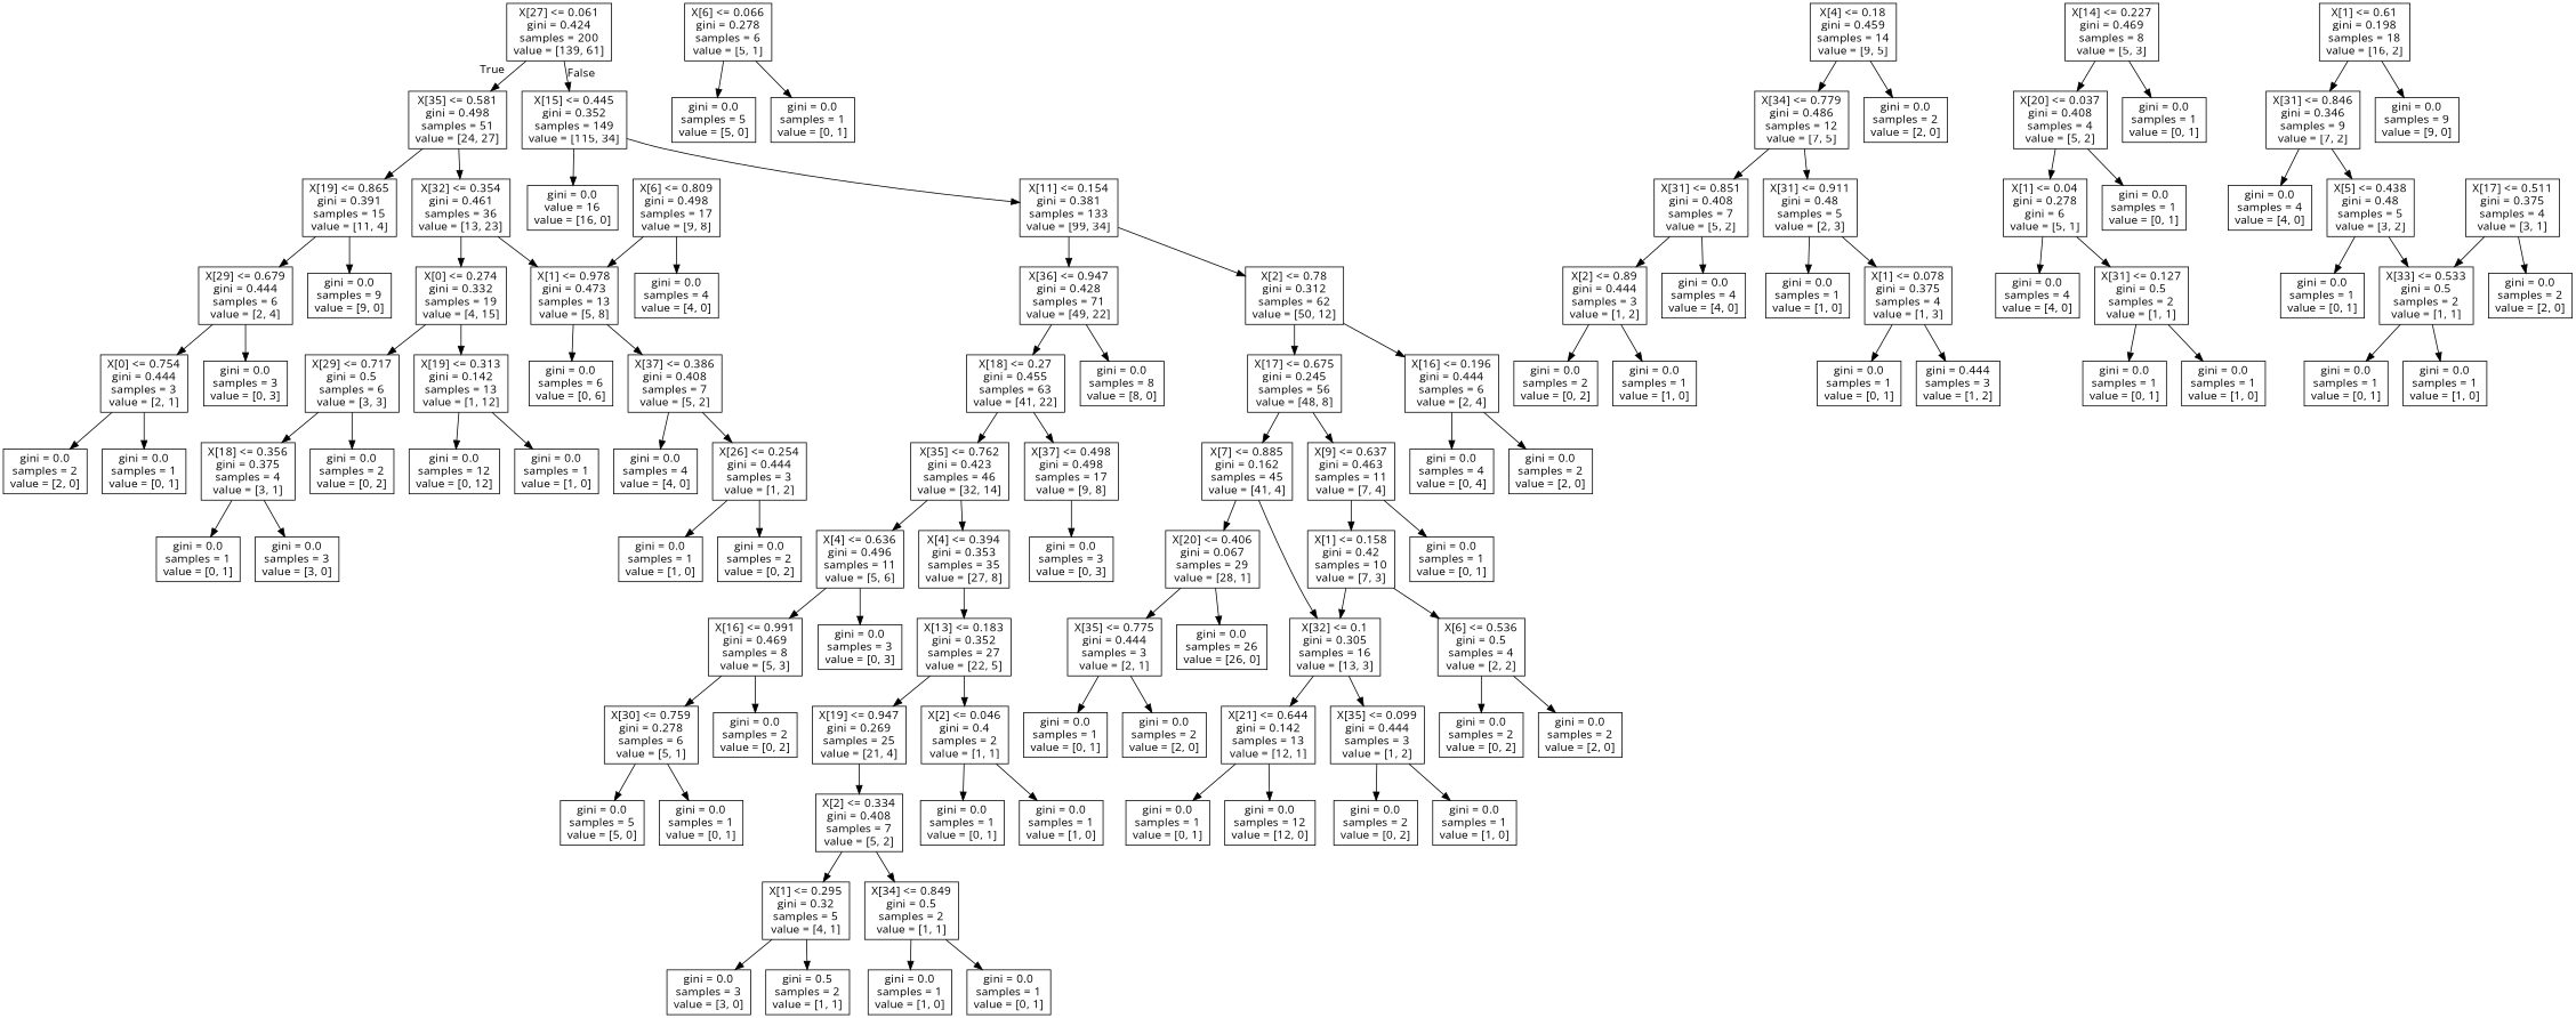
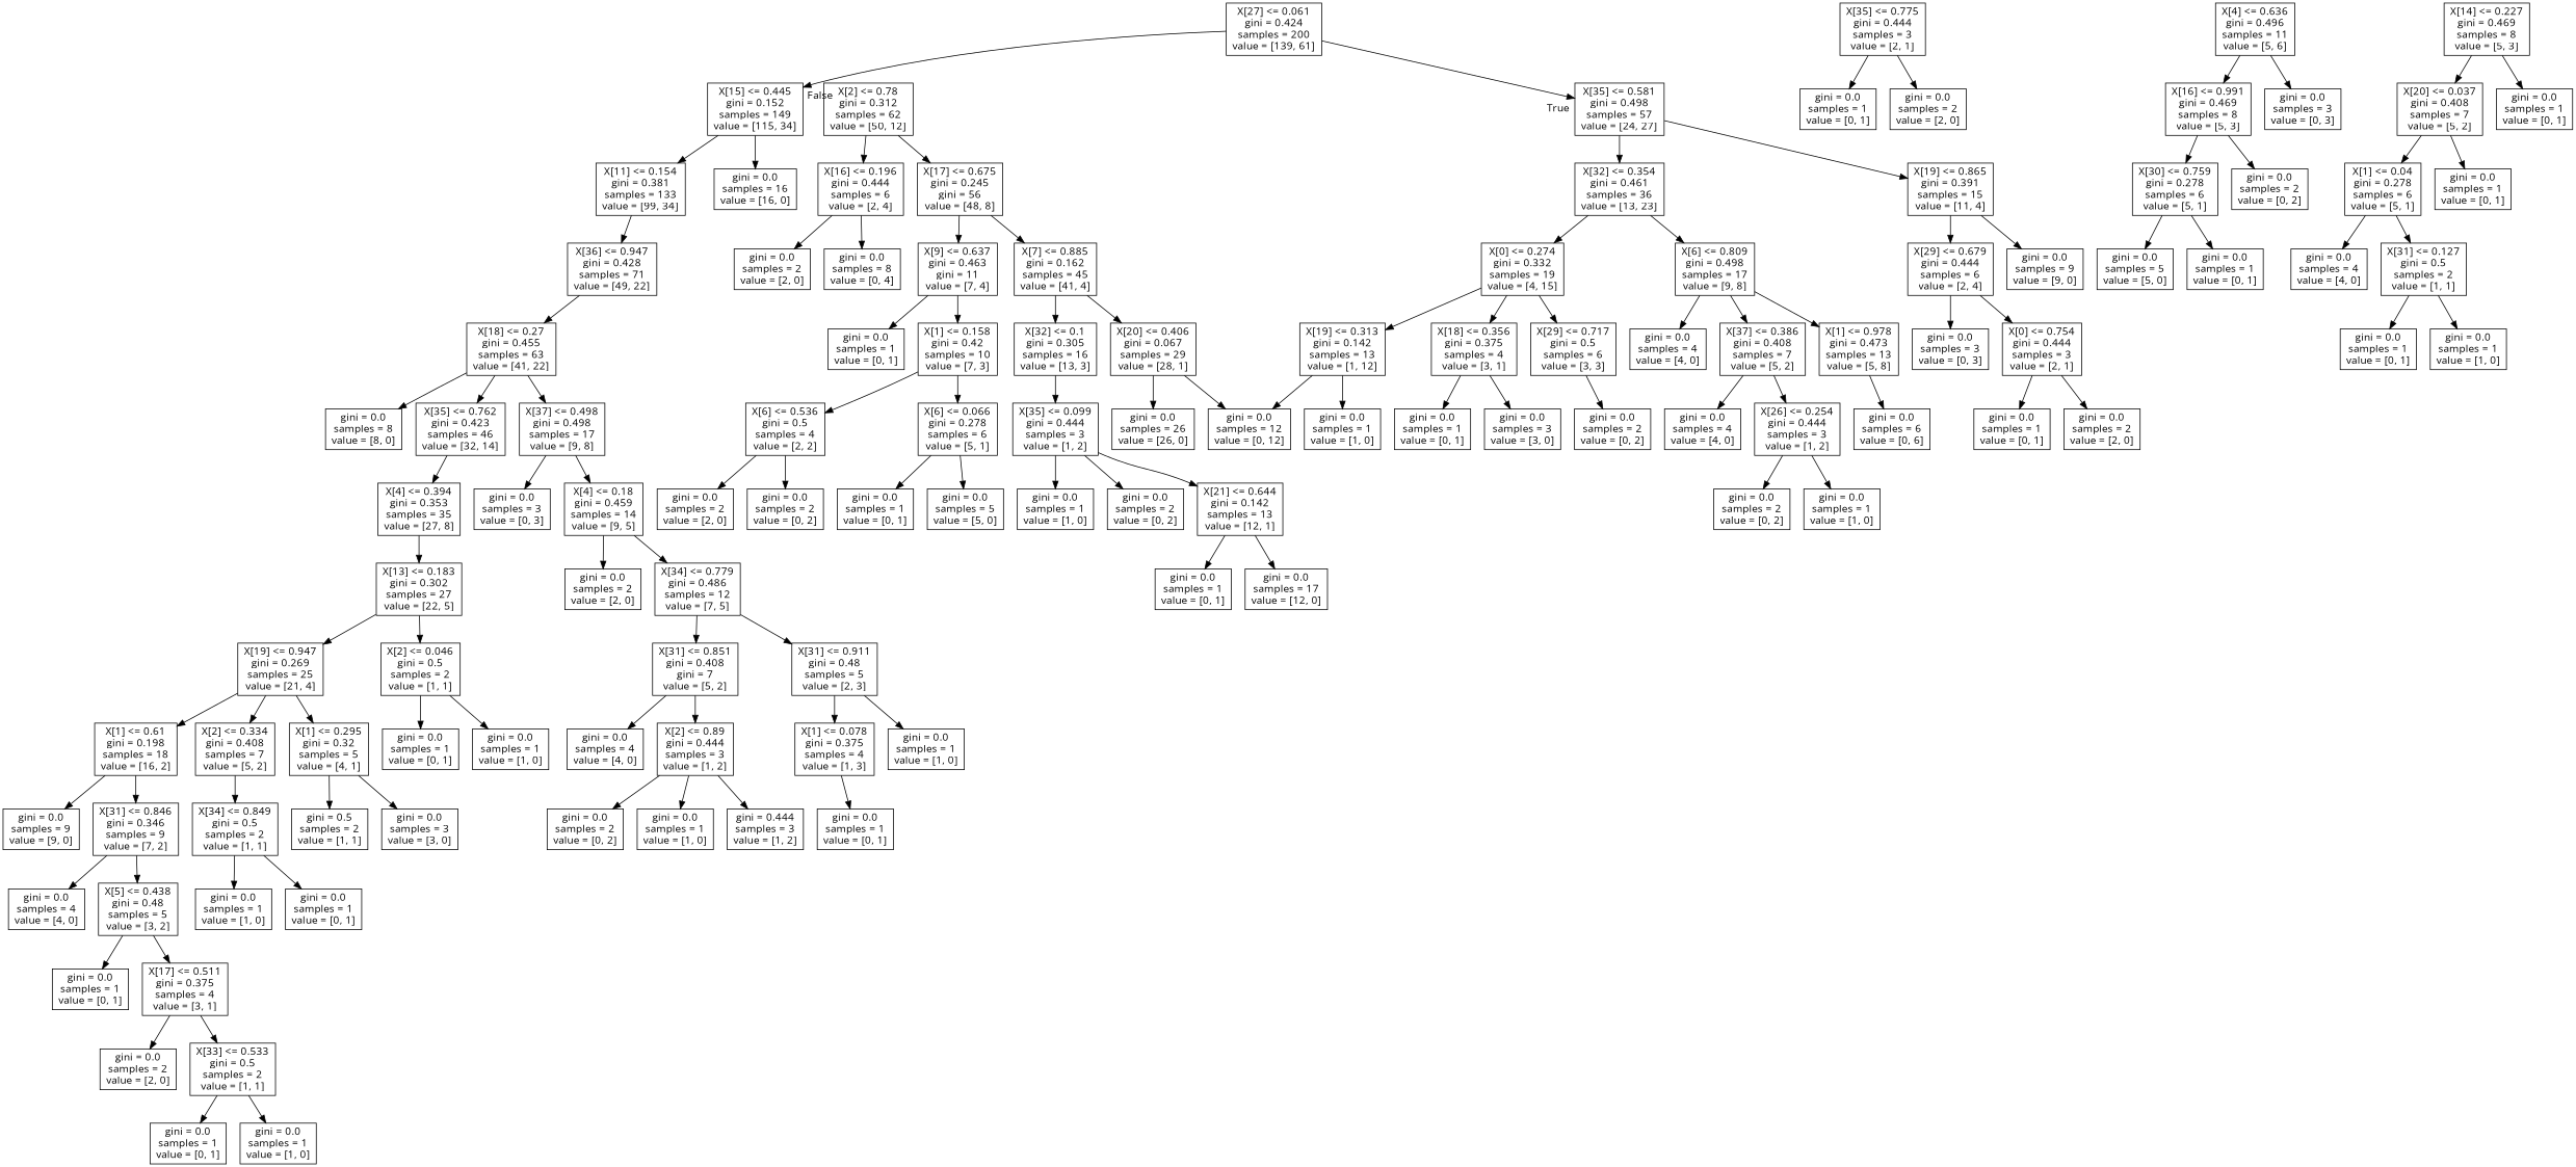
  digraph {
    fontname="Open Sans"
    node [fontname="Open Sans" shape=box]
    edge [fontname="Open Sans"]
    n1 [label="X[27] <= 0.061\ngini = 0.424\nsamples = 200\nvalue = [139, 61]"]
-   n2 [label="X[35] <= 0.581\ngini = 0.498\nsamples = 51\nvalue = [24, 27]"]
-   n3 [label="X[15] <= 0.445\ngini = 0.352\nsamples = 149\nvalue = [115, 34]"]
+   n2 [label="X[35] <= 0.581\ngini = 0.498\nsamples = 57\nvalue = [24, 27]"]
+   n3 [label="X[15] <= 0.445\ngini = 0.152\nsamples = 149\nvalue = [115, 34]"]
    n4 [label="X[32] <= 0.354\ngini = 0.461\nsamples = 36\nvalue = [13, 23]"]
    n5 [label="X[19] <= 0.865\ngini = 0.391\nsamples = 15\nvalue = [11, 4]"]
    n6 [label="X[11] <= 0.154\ngini = 0.381\nsamples = 133\nvalue = [99, 34]"]
-   n7 [label="gini = 0.0\nvalue = 16\nvalue = [16, 0]"]
+   n7 [label="gini = 0.0\nsamples = 16\nvalue = [16, 0]"]
    n8 [label="X[6] <= 0.809\ngini = 0.498\nsamples = 17\nvalue = [9, 8]"]
    n9 [label="X[0] <= 0.274\ngini = 0.332\nsamples = 19\nvalue = [4, 15]"]
    n10 [label="gini = 0.0\nsamples = 9\nvalue = [9, 0]"]
    n11 [label="X[29] <= 0.679\ngini = 0.444\nsamples = 6\nvalue = [2, 4]"]
    n12 [label="X[1] <= 0.978\ngini = 0.473\nsamples = 13\nvalue = [5, 8]"]
    n13 [label="gini = 0.0\nsamples = 4\nvalue = [4, 0]"]
    n14 [label="X[29] <= 0.717\ngini = 0.5\nsamples = 6\nvalue = [3, 3]"]
    n15 [label="X[19] <= 0.313\ngini = 0.142\nsamples = 13\nvalue = [1, 12]"]
    n16 [label="gini = 0.0\nsamples = 6\nvalue = [0, 6]"]
    n17 [label="X[37] <= 0.386\ngini = 0.408\nsamples = 7\nvalue = [5, 2]"]
    n18 [label="gini = 0.0\nsamples = 4\nvalue = [4, 0]"]
    n19 [label="X[26] <= 0.254\ngini = 0.444\nsamples = 3\nvalue = [1, 2]"]
    n20 [label="gini = 0.0\nsamples = 2\nvalue = [0, 2]"]
    n21 [label="gini = 0.0\nsamples = 1\nvalue = [1, 0]"]
    n22 [label="X[18] <= 0.356\ngini = 0.375\nsamples = 4\nvalue = [3, 1]"]
    n23 [label="gini = 0.0\nsamples = 2\nvalue = [0, 2]"]
    n24 [label="gini = 0.0\nsamples = 12\nvalue = [0, 12]"]
    n25 [label="gini = 0.0\nsamples = 1\nvalue = [1, 0]"]
    n26 [label="gini = 0.0\nsamples = 3\nvalue = [3, 0]"]
    n27 [label="gini = 0.0\nsamples = 1\nvalue = [0, 1]"]
    n28 [label="X[0] <= 0.754\ngini = 0.444\nsamples = 3\nvalue = [2, 1]"]
    n29 [label="gini = 0.0\nsamples = 3\nvalue = [0, 3]"]
    n30 [label="gini = 0.0\nsamples = 2\nvalue = [2, 0]"]
    n31 [label="gini = 0.0\nsamples = 1\nvalue = [0, 1]"]
    n32 [label="X[2] <= 0.78\ngini = 0.312\nsamples = 62\nvalue = [50, 12]"]
    n33 [label="X[36] <= 0.947\ngini = 0.428\nsamples = 71\nvalue = [49, 22]"]
-   n34 [label="X[17] <= 0.675\ngini = 0.245\nsamples = 56\nvalue = [48, 8]"]
+   n34 [label="X[17] <= 0.675\ngini = 0.245\ngini = 56\nvalue = [48, 8]"]
    n35 [label="X[16] <= 0.196\ngini = 0.444\nsamples = 6\nvalue = [2, 4]"]
    n36 [label="X[18] <= 0.27\ngini = 0.455\nsamples = 63\nvalue = [41, 22]"]
    n37 [label="gini = 0.0\nsamples = 8\nvalue = [8, 0]"]
    n38 [label="X[7] <= 0.885\ngini = 0.162\nsamples = 45\nvalue = [41, 4]"]
-   n39 [label="X[9] <= 0.637\ngini = 0.463\nsamples = 11\nvalue = [7, 4]"]
-   n40 [label="gini = 0.0\nsamples = 4\nvalue = [0, 4]"]
+   n39 [label="X[9] <= 0.637\ngini = 0.463\ngini = 11\nvalue = [7, 4]"]
+   n40 [label="gini = 0.0\nsamples = 8\nvalue = [0, 4]"]
    n41 [label="gini = 0.0\nsamples = 2\nvalue = [2, 0]"]
    n42 [label="X[20] <= 0.406\ngini = 0.067\nsamples = 29\nvalue = [28, 1]"]
    n43 [label="X[32] <= 0.1\ngini = 0.305\nsamples = 16\nvalue = [13, 3]"]
    n44 [label="gini = 0.0\nsamples = 1\nvalue = [0, 1]"]
    n45 [label="X[1] <= 0.158\ngini = 0.42\nsamples = 10\nvalue = [7, 3]"]
    n46 [label="gini = 0.0\nsamples = 26\nvalue = [26, 0]"]
    n47 [label="X[35] <= 0.775\ngini = 0.444\nsamples = 3\nvalue = [2, 1]"]
    n48 [label="X[21] <= 0.644\ngini = 0.142\nsamples = 13\nvalue = [12, 1]"]
    n49 [label="X[35] <= 0.099\ngini = 0.444\nsamples = 3\nvalue = [1, 2]"]
    n50 [label="gini = 0.0\nsamples = 1\nvalue = [0, 1]"]
    n51 [label="gini = 0.0\nsamples = 2\nvalue = [2, 0]"]
-   n52 [label="gini = 0.0\nsamples = 12\nvalue = [12, 0]"]
+   n52 [label="gini = 0.0\nsamples = 17\nvalue = [12, 0]"]
    n53 [label="gini = 0.0\nsamples = 1\nvalue = [0, 1]"]
    n54 [label="gini = 0.0\nsamples = 1\nvalue = [1, 0]"]
    n55 [label="gini = 0.0\nsamples = 2\nvalue = [0, 2]"]
    n56 [label="X[6] <= 0.066\ngini = 0.278\nsamples = 6\nvalue = [5, 1]"]
    n57 [label="X[6] <= 0.536\ngini = 0.5\nsamples = 4\nvalue = [2, 2]"]
    n58 [label="gini = 0.0\nsamples = 5\nvalue = [5, 0]"]
    n59 [label="gini = 0.0\nsamples = 1\nvalue = [0, 1]"]
    n60 [label="gini = 0.0\nsamples = 2\nvalue = [0, 2]"]
    n61 [label="gini = 0.0\nsamples = 2\nvalue = [2, 0]"]
    n62 [label="X[35] <= 0.762\ngini = 0.423\nsamples = 46\nvalue = [32, 14]"]
    n63 [label="X[37] <= 0.498\ngini = 0.498\nsamples = 17\nvalue = [9, 8]"]
    n64 [label="X[4] <= 0.394\ngini = 0.353\nsamples = 35\nvalue = [27, 8]"]
    n65 [label="X[4] <= 0.636\ngini = 0.496\nsamples = 11\nvalue = [5, 6]"]
    n66 [label="X[4] <= 0.18\ngini = 0.459\nsamples = 14\nvalue = [9, 5]"]
    n67 [label="gini = 0.0\nsamples = 3\nvalue = [0, 3]"]
-   n68 [label="X[13] <= 0.183\ngini = 0.352\nsamples = 27\nvalue = [22, 5]"]
+   n68 [label="X[13] <= 0.183\ngini = 0.302\nsamples = 27\nvalue = [22, 5]"]
    n69 [label="X[16] <= 0.991\ngini = 0.469\nsamples = 8\nvalue = [5, 3]"]
    n70 [label="gini = 0.0\nsamples = 3\nvalue = [0, 3]"]
    n71 [label="X[19] <= 0.947\ngini = 0.269\nsamples = 25\nvalue = [21, 4]"]
-   n72 [label="X[2] <= 0.046\ngini = 0.4\nsamples = 2\nvalue = [1, 1]"]
+   n72 [label="X[2] <= 0.046\ngini = 0.5\nsamples = 2\nvalue = [1, 1]"]
    n73 [label="X[14] <= 0.227\ngini = 0.469\nsamples = 8\nvalue = [5, 3]"]
-   n74 [label="X[20] <= 0.037\ngini = 0.408\nsamples = 4\nvalue = [5, 2]"]
+   n74 [label="X[20] <= 0.037\ngini = 0.408\nsamples = 7\nvalue = [5, 2]"]
    n75 [label="gini = 0.0\nsamples = 1\nvalue = [0, 1]"]
    n76 [label="X[1] <= 0.61\ngini = 0.198\nsamples = 18\nvalue = [16, 2]"]
    n77 [label="X[2] <= 0.334\ngini = 0.408\nsamples = 7\nvalue = [5, 2]"]
    n78 [label="gini = 0.0\nsamples = 1\nvalue = [1, 0]"]
    n79 [label="gini = 0.0\nsamples = 1\nvalue = [0, 1]"]
    n80 [label="X[31] <= 0.846\ngini = 0.346\nsamples = 9\nvalue = [7, 2]"]
    n81 [label="gini = 0.0\nsamples = 9\nvalue = [9, 0]"]
    n82 [label="X[1] <= 0.295\ngini = 0.32\nsamples = 5\nvalue = [4, 1]"]
    n83 [label="X[34] <= 0.849\ngini = 0.5\nsamples = 2\nvalue = [1, 1]"]
    n84 [label="gini = 0.0\nsamples = 4\nvalue = [4, 0]"]
    n85 [label="X[5] <= 0.438\ngini = 0.48\nsamples = 5\nvalue = [3, 2]"]
    n86 [label="gini = 0.0\nsamples = 1\nvalue = [0, 1]"]
    n87 [label="X[17] <= 0.511\ngini = 0.375\nsamples = 4\nvalue = [3, 1]"]
    n88 [label="gini = 0.0\nsamples = 2\nvalue = [2, 0]"]
    n89 [label="X[33] <= 0.533\ngini = 0.5\nsamples = 2\nvalue = [1, 1]"]
    n90 [label="gini = 0.0\nsamples = 1\nvalue = [0, 1]"]
    n91 [label="gini = 0.0\nsamples = 1\nvalue = [1, 0]"]
    n92 [label="gini = 0.0\nsamples = 3\nvalue = [3, 0]"]
    n93 [label="gini = 0.5\nsamples = 2\nvalue = [1, 1]"]
    n94 [label="gini = 0.0\nsamples = 1\nvalue = [1, 0]"]
    n95 [label="gini = 0.0\nsamples = 1\nvalue = [0, 1]"]
-   n96 [label="X[1] <= 0.04\ngini = 0.278\ngini = 6\nvalue = [5, 1]"]
+   n96 [label="X[1] <= 0.04\ngini = 0.278\nsamples = 6\nvalue = [5, 1]"]
    n97 [label="gini = 0.0\nsamples = 1\nvalue = [0, 1]"]
    n98 [label="gini = 0.0\nsamples = 4\nvalue = [4, 0]"]
    n99 [label="X[31] <= 0.127\ngini = 0.5\nsamples = 2\nvalue = [1, 1]"]
    n100 [label="gini = 0.0\nsamples = 1\nvalue = [0, 1]"]
    n101 [label="gini = 0.0\nsamples = 1\nvalue = [1, 0]"]
    n102 [label="X[30] <= 0.759\ngini = 0.278\nsamples = 6\nvalue = [5, 1]"]
    n103 [label="gini = 0.0\nsamples = 2\nvalue = [0, 2]"]
    n104 [label="gini = 0.0\nsamples = 5\nvalue = [5, 0]"]
    n105 [label="gini = 0.0\nsamples = 1\nvalue = [0, 1]"]
    n106 [label="X[34] <= 0.779\ngini = 0.486\nsamples = 12\nvalue = [7, 5]"]
    n107 [label="gini = 0.0\nsamples = 2\nvalue = [2, 0]"]
-   n108 [label="X[31] <= 0.851\ngini = 0.408\nsamples = 7\nvalue = [5, 2]"]
+   n108 [label="X[31] <= 0.851\ngini = 0.408\ngini = 7\nvalue = [5, 2]"]
    n109 [label="X[31] <= 0.911\ngini = 0.48\nsamples = 5\nvalue = [2, 3]"]
    n110 [label="X[2] <= 0.89\ngini = 0.444\nsamples = 3\nvalue = [1, 2]"]
    n111 [label="gini = 0.0\nsamples = 4\nvalue = [4, 0]"]
    n112 [label="gini = 0.0\nsamples = 1\nvalue = [1, 0]"]
    n113 [label="X[1] <= 0.078\ngini = 0.375\nsamples = 4\nvalue = [1, 3]"]
    n114 [label="gini = 0.0\nsamples = 2\nvalue = [0, 2]"]
    n115 [label="gini = 0.0\nsamples = 1\nvalue = [1, 0]"]
    n116 [label="gini = 0.0\nsamples = 1\nvalue = [0, 1]"]
    n117 [label="gini = 0.444\nsamples = 3\nvalue = [1, 2]"]
    n1 -> n2 [headlabel=True labelangle=45 labeldistance=2.5]
    n1 -> n3 [headlabel=False labelangle=-45 labeldistance=2.5]
    n2 -> n4
    n2 -> n5
    n3 -> n6
    n3 -> n7
-   n4 -> n12
+   n4 -> n8
    n4 -> n9
    n5 -> n10
    n5 -> n11
-   n6 -> n32
    n6 -> n33
    n8 -> n12
    n8 -> n13
    n9 -> n14
    n9 -> n15
    n11 -> n28
    n11 -> n29
    n12 -> n16
-   n12 -> n17
-   n14 -> n22
+   n8 -> n17
+   n9 -> n22
    n14 -> n23
    n15 -> n24
    n15 -> n25
    n17 -> n18
    n17 -> n19
    n19 -> n20
    n19 -> n21
    n22 -> n26
    n22 -> n27
    n28 -> n30
    n28 -> n31
    n32 -> n34
    n32 -> n35
    n33 -> n36
-   n33 -> n37
+   n36 -> n37
    n34 -> n38
    n34 -> n39
    n35 -> n40
    n35 -> n41
    n36 -> n62
    n36 -> n63
    n38 -> n42
    n38 -> n43
    n39 -> n44
    n39 -> n45
    n42 -> n46
-   n42 -> n47
-   n43 -> n48
+   n42 -> n24
+   n49 -> n48
    n43 -> n49
-   n45 -> n43
+   n45 -> n56
    n45 -> n57
    n47 -> n50
    n47 -> n51
    n48 -> n52
    n48 -> n53
    n49 -> n54
    n49 -> n55
    n56 -> n58
    n56 -> n59
    n57 -> n60
    n57 -> n61
    n62 -> n64
-   n62 -> n65
+   n63 -> n66
    n63 -> n67
    n64 -> n68
    n65 -> n69
    n65 -> n70
    n66 -> n106
    n66 -> n107
    n68 -> n71
    n68 -> n72
    n69 -> n102
    n69 -> n103
+   n71 -> n76
    n71 -> n77
    n72 -> n78
    n72 -> n79
    n73 -> n74
    n73 -> n75
    n74 -> n96
    n74 -> n97
    n76 -> n80
    n76 -> n81
-   n77 -> n82
+   n71 -> n82
    n77 -> n83
    n80 -> n84
    n80 -> n85
    n82 -> n92
    n82 -> n93
    n83 -> n94
    n83 -> n95
    n85 -> n86
-   n85 -> n89
+   n85 -> n87
    n87 -> n88
    n87 -> n89
    n89 -> n90
    n89 -> n91
    n96 -> n98
    n96 -> n99
    n99 -> n100
    n99 -> n101
    n102 -> n104
    n102 -> n105
    n106 -> n108
    n106 -> n109
    n108 -> n110
    n108 -> n111
    n109 -> n112
    n109 -> n113
    n110 -> n114
    n110 -> n115
    n113 -> n116
-   n113 -> n117
+   n110 -> n117
  }
